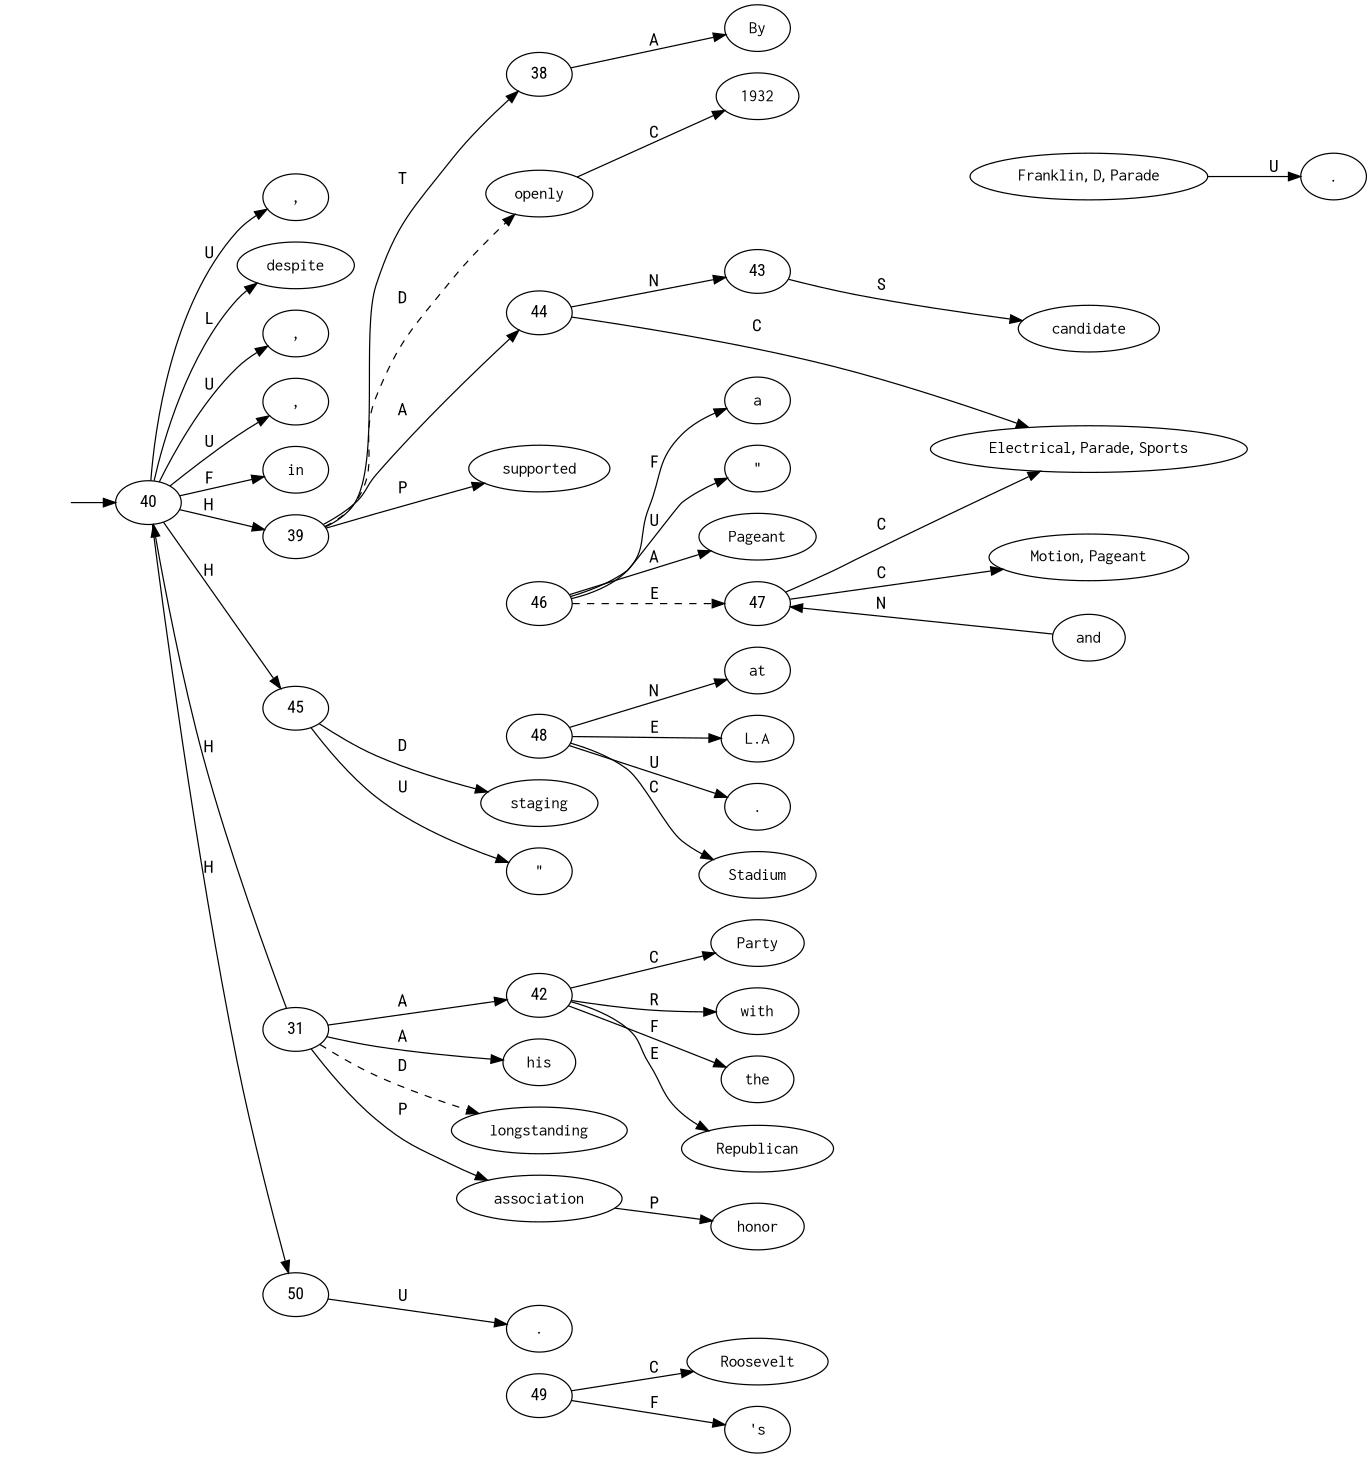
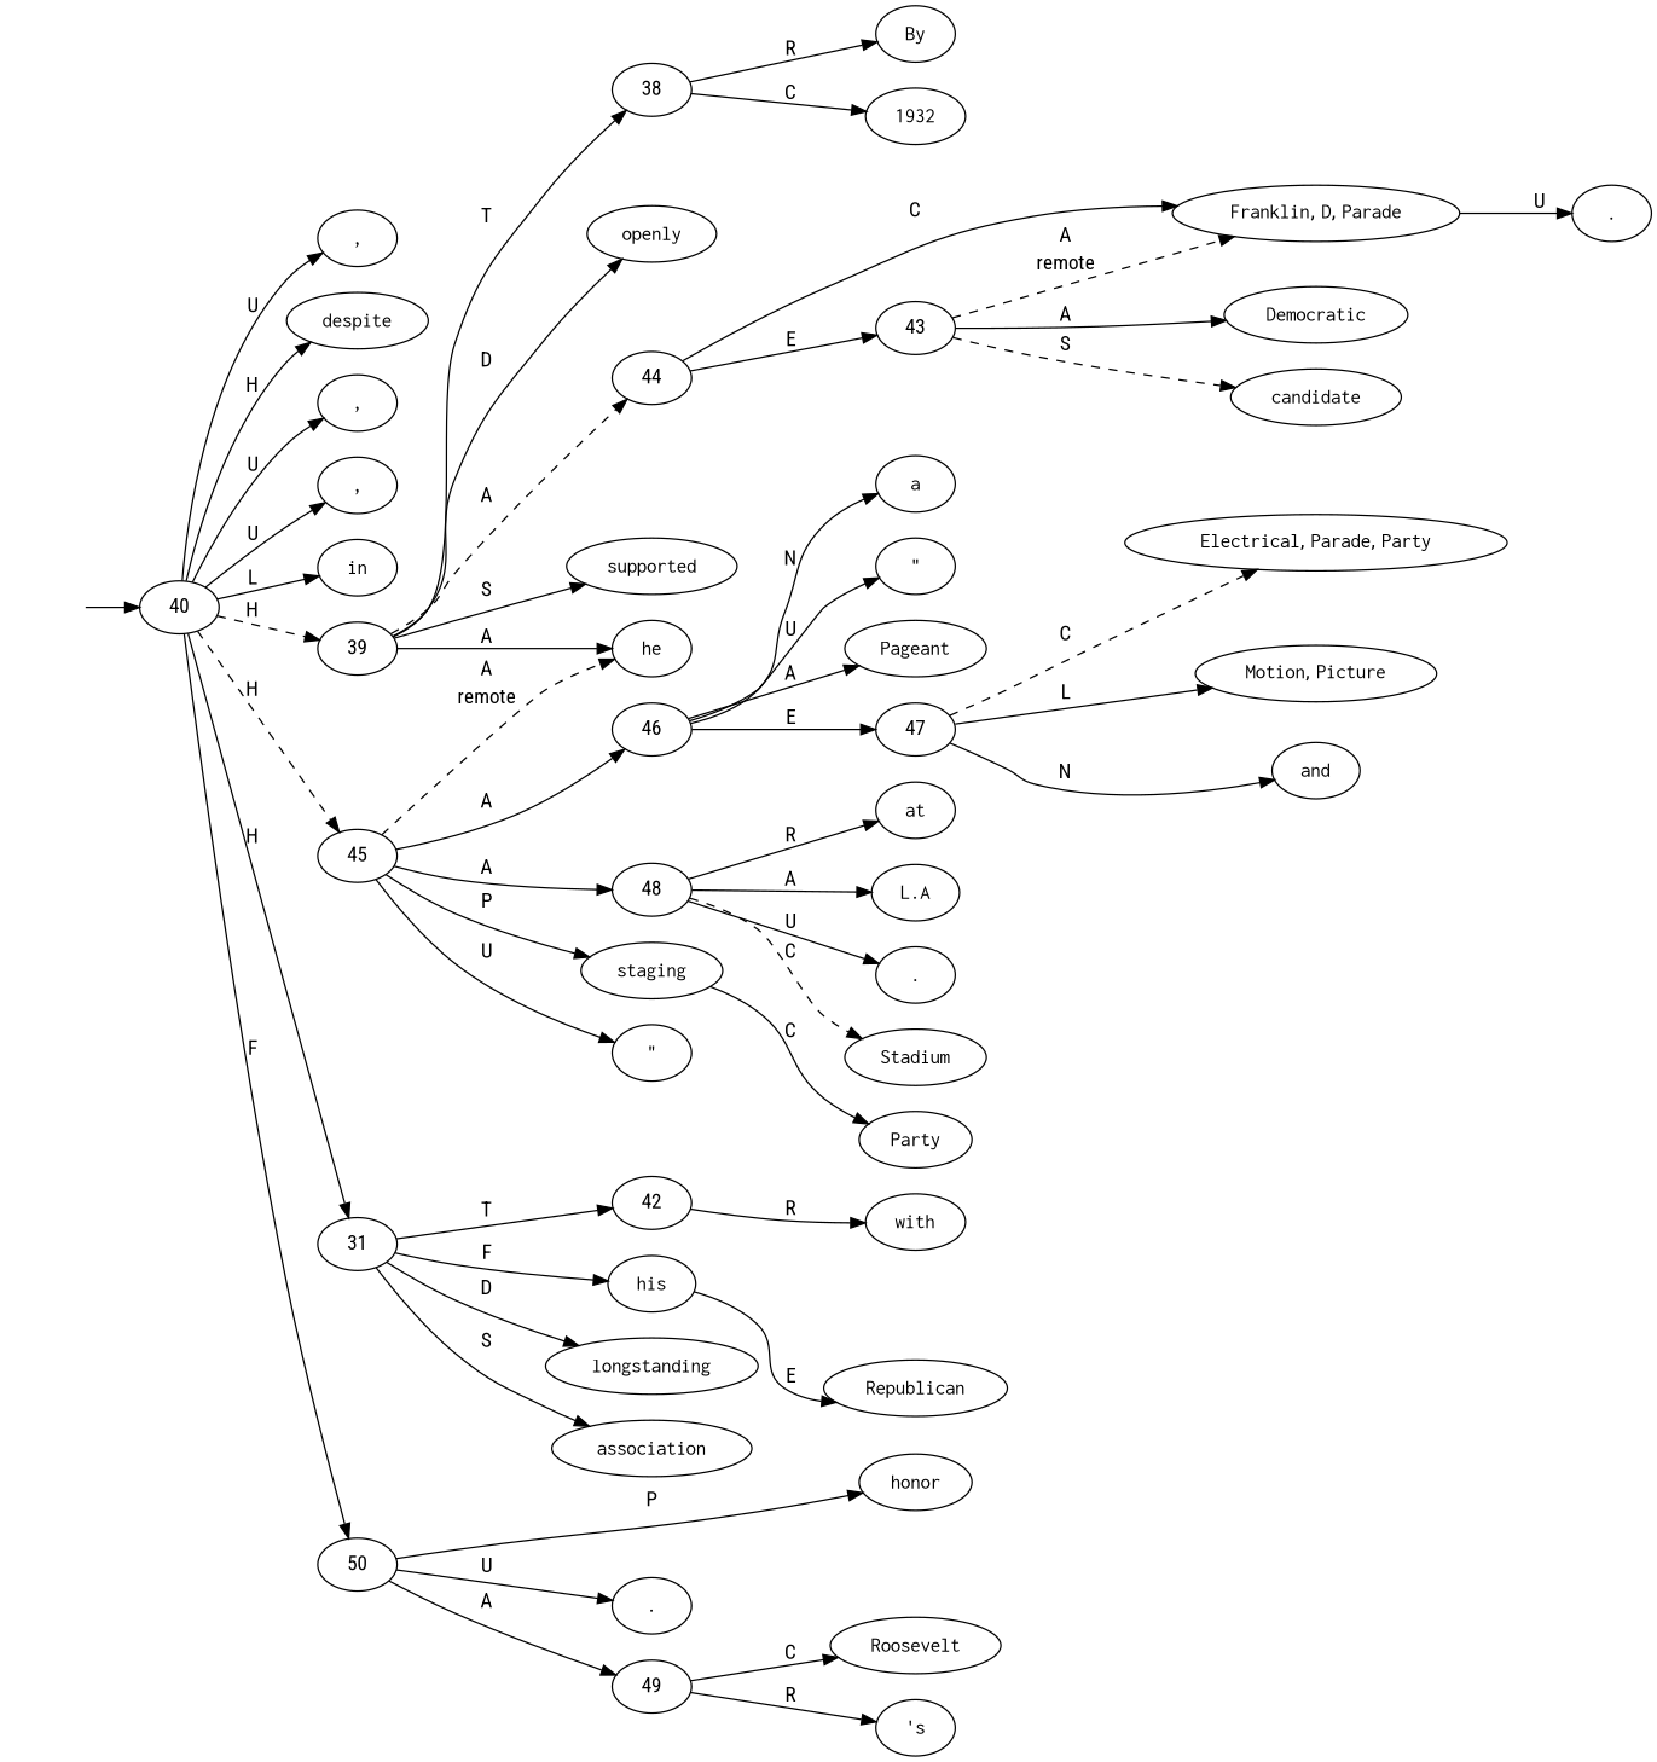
  digraph {
    fontname="Roboto Condensed"
    rankdir=LR
    node [fontname="Roboto Condensed" shape=oval]
    edge [fontname="Roboto Condensed"]
    top [style=invis shape=""]
    40 [shape=""]
    n3 [label=<<table align="center" border="0" cellspacing="0"><tr><td colspan="2"><font face="Courier">,</font></td></tr></table>>]
    n4 [label=<<table align="center" border="0" cellspacing="0"><tr><td colspan="2"><font face="Courier">despite</font></td></tr></table>>]
    n5 [label=<<table align="center" border="0" cellspacing="0"><tr><td colspan="2"><font face="Courier">,</font></td></tr></table>>]
    n6 [label=<<table align="center" border="0" cellspacing="0"><tr><td colspan="2"><font face="Courier">,</font></td></tr></table>>]
    n7 [label=<<table align="center" border="0" cellspacing="0"><tr><td colspan="2"><font face="Courier">in</font></td></tr></table>>]
    39 [shape=""]
    45 [shape=""]
    n10 [label=31 shape=""]
    50 [shape=""]
+   n12 [label=<<table align="center" border="0" cellspacing="0"><tr><td colspan="2"><font face="Courier">he</font></td></tr></table>>]
    n13 [label=<<table align="center" border="0" cellspacing="0"><tr><td colspan="2"><font face="Courier">openly</font></td></tr></table>>]
    n14 [label=<<table align="center" border="0" cellspacing="0"><tr><td colspan="2"><font face="Courier">supported</font></td></tr></table>>]
    38 [shape=""]
    44 [shape=""]
    n17 [label=<<table align="center" border="0" cellspacing="0"><tr><td colspan="2"><font face="Courier">staging</font></td></tr></table>>]
    n18 [label=<<table align="center" border="0" cellspacing="0"><tr><td colspan="2"><font face="Courier">&quot;</font></td></tr></table>>]
    46 [shape=""]
    48 [shape=""]
    n21 [label=<<table align="center" border="0" cellspacing="0"><tr><td colspan="2"><font face="Courier">his</font></td></tr></table>>]
    n22 [label=<<table align="center" border="0" cellspacing="0"><tr><td colspan="2"><font face="Courier">longstanding</font></td></tr></table>>]
    n23 [label=<<table align="center" border="0" cellspacing="0"><tr><td colspan="2"><font face="Courier">association</font></td></tr></table>>]
    42 [shape=""]
    n25 [label=<<table align="center" border="0" cellspacing="0"><tr><td colspan="2"><font face="Courier">honor</font></td></tr></table>>]
    n26 [label=<<table align="center" border="0" cellspacing="0"><tr><td colspan="2"><font face="Courier">.</font></td></tr></table>>]
    49 [shape=""]
    n28 [label=<<table align="center" border="0" cellspacing="0"><tr><td colspan="2"><font face="Courier">By</font></td></tr></table>>]
    n29 [label=<<table align="center" border="0" cellspacing="0"><tr><td colspan="2"><font face="Courier">1932</font></td></tr></table>>]
    n30 [label=<<table align="center" border="0" cellspacing="0"><tr><td colspan="2"><font face="Courier">with</font></td></tr></table>>]
-   n31 [label=<<table align="center" border="0" cellspacing="0"><tr><td colspan="2"><font face="Courier">the</font></td></tr></table>>]
    n32 [label=<<table align="center" border="0" cellspacing="0"><tr><td colspan="2"><font face="Courier">Republican</font></td></tr></table>>]
    n33 [label=<<table align="center" border="0" cellspacing="0"><tr><td colspan="2"><font face="Courier">Party</font></td></tr></table>>]
+   n34 [label=<<table align="center" border="0" cellspacing="0"><tr><td colspan="2"><font face="Courier">Democratic</font></td></tr></table>>]
    n35 [label=<<table align="center" border="0" cellspacing="0"><tr><td colspan="2"><font face="Courier">candidate</font></td></tr></table>>]
    n36 [label=<<table align="center" border="0" cellspacing="0"><tr><td colspan="2"><font face="Courier">Franklin</font>,&nbsp;<font face="Courier">D</font>,&nbsp;<font face="Courier">Parade</font></td></tr></table>>]
    n37 [label=<<table align="center" border="0" cellspacing="0"><tr><td colspan="2"><font face="Courier">.</font></td></tr></table>>]
    n38 [label=<<table align="center" border="0" cellspacing="0"><tr><td colspan="2"><font face="Courier">a</font></td></tr></table>>]
    n39 [label=<<table align="center" border="0" cellspacing="0"><tr><td colspan="2"><font face="Courier">&quot;</font></td></tr></table>>]
-   n40 [label=<<table align="center" border="0" cellspacing="0"><tr><td colspan="2"><font face="Courier">Motion</font>,&nbsp;<font face="Courier">Pageant</font></td></tr></table>>]
+   n40 [label=<<table align="center" border="0" cellspacing="0"><tr><td colspan="2"><font face="Courier">Motion</font>,&nbsp;<font face="Courier">Picture</font></td></tr></table>>]
    n41 [label=<<table align="center" border="0" cellspacing="0"><tr><td colspan="2"><font face="Courier">and</font></td></tr></table>>]
-   n42 [label=<<table align="center" border="0" cellspacing="0"><tr><td colspan="2"><font face="Courier">Electrical</font>,&nbsp;<font face="Courier">Parade</font>,&nbsp;<font face="Courier">Sports</font></td></tr></table>>]
+   n42 [label=<<table align="center" border="0" cellspacing="0"><tr><td colspan="2"><font face="Courier">Electrical</font>,&nbsp;<font face="Courier">Parade</font>,&nbsp;<font face="Courier">Party</font></td></tr></table>>]
    n43 [label=<<table align="center" border="0" cellspacing="0"><tr><td colspan="2"><font face="Courier">Pageant</font></td></tr></table>>]
    n44 [label=<<table align="center" border="0" cellspacing="0"><tr><td colspan="2"><font face="Courier">at</font></td></tr></table>>]
    n45 [label=<<table align="center" border="0" cellspacing="0"><tr><td colspan="2"><font face="Courier">L.A</font></td></tr></table>>]
    n46 [label=<<table align="center" border="0" cellspacing="0"><tr><td colspan="2"><font face="Courier">.</font></td></tr></table>>]
    n47 [label=<<table align="center" border="0" cellspacing="0"><tr><td colspan="2"><font face="Courier">Stadium</font></td></tr></table>>]
    n48 [label=<<table align="center" border="0" cellspacing="0"><tr><td colspan="2"><font face="Courier">Roosevelt</font></td></tr></table>>]
    n49 [label=<<table align="center" border="0" cellspacing="0"><tr><td colspan="2"><font face="Courier">&#x27;s</font></td></tr></table>>]
    43 [shape=""]
    47 [shape=""]
    top -> 40
    40 -> n3 [label=U]
-   40 -> n4 [label=L]
+   40 -> n4 [label=H]
    40 -> n5 [label=U]
    40 -> n6 [label=U]
-   40 -> n7 [label=F]
-   40 -> 39 [label=H]
-   40 -> 45 [label=H]
-   n10 -> 40 [label=H]
-   40 -> 50 [label=H]
-   39 -> n13 [label=D style=dashed]
-   39 -> n14 [label=P]
+   40 -> n7 [label=L]
+   40 -> 39 [label=H style=dashed]
+   40 -> 45 [label=H style=dashed]
+   40 -> n10 [label=H]
+   40 -> 50 [label=F]
+   39 -> n12 [label=A]
+   39 -> n13 [label=D]
+   39 -> n14 [label=S]
    39 -> 38 [label=T]
-   39 -> 44 [label=A]
-   45 -> n17 [label=D]
+   39 -> 44 [label=A style=dashed]
+   45 -> n12 [label=<<table align="center" border="0" cellspacing="0"><tr><td colspan="1">A</td></tr><tr><td>remote</td></tr></table>> style=dashed]
+   45 -> n17 [label=P]
    45 -> n18 [label=U]
-   n10 -> n21 [label=A]
-   n10 -> n22 [label=D style=dashed]
-   n10 -> n23 [label=P]
-   n10 -> 42 [label=A]
-   n23 -> n25 [label=P]
+   45 -> 46 [label=A]
+   45 -> 48 [label=A]
+   n10 -> n21 [label=F]
+   n10 -> n22 [label=D]
+   n10 -> n23 [label=S]
+   n10 -> 42 [label=T]
+   50 -> n25 [label=P]
    50 -> n26 [label=U]
-   38 -> n28 [label=A]
-   n13 -> n29 [label=C]
-   44 -> n42 [label=C]
-   44 -> 43 [label=N]
-   46 -> n38 [label=F]
+   50 -> 49 [label=A]
+   38 -> n28 [label=R]
+   38 -> n29 [label=C]
+   44 -> n36 [label=C]
+   44 -> 43 [label=E]
+   46 -> n38 [label=N]
    46 -> n39 [label=U]
    46 -> n43 [label=A]
-   46 -> 47 [label=E style=dashed]
-   48 -> n44 [label=N]
-   48 -> n45 [label=E]
+   46 -> 47 [label=E]
+   48 -> n44 [label=R]
+   48 -> n45 [label=A]
    48 -> n46 [label=U]
-   48 -> n47 [label=C]
+   48 -> n47 [label=C style=dashed]
    42 -> n30 [label=R]
-   42 -> n31 [label=F]
-   42 -> n32 [label=E]
-   42 -> n33 [label=C]
+   n21 -> n32 [label=E]
+   n17 -> n33 [label=C]
    49 -> n48 [label=C]
-   49 -> n49 [label=F]
+   49 -> n49 [label=R]
    n36 -> n37 [label=U]
-   43 -> n35 [label=S]
-   47 -> n40 [label=C]
-   n41 -> 47 [label=N]
-   47 -> n42 [label=C]
+   43 -> n34 [label=A]
+   43 -> n35 [label=S style=dashed]
+   43 -> n36 [label=<<table align="center" border="0" cellspacing="0"><tr><td colspan="1">A</td></tr><tr><td>remote</td></tr></table>> style=dashed]
+   47 -> n40 [label=L]
+   47 -> n41 [label=N]
+   47 -> n42 [label=C style=dashed]
  }
